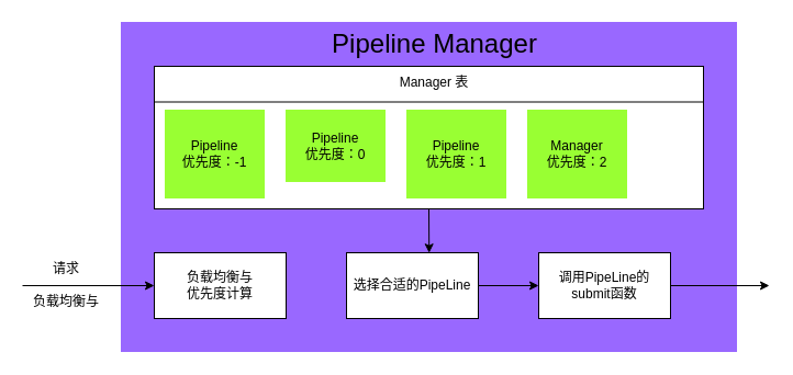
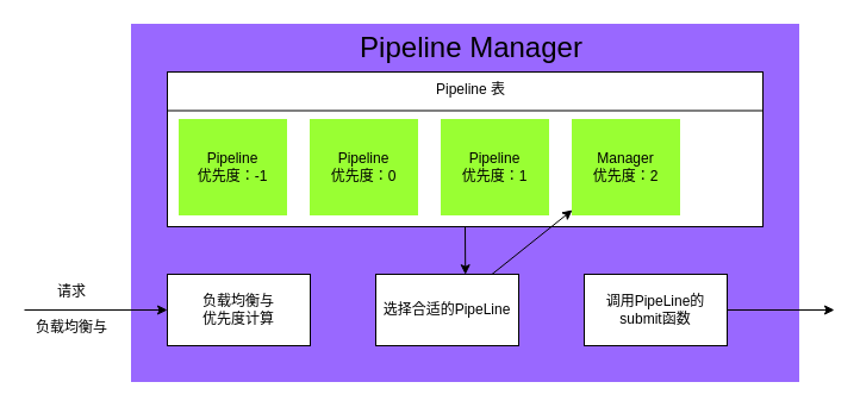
  <mxCell id="0" />
  <mxCell id="1" parent="0" />
  <mxCell id="2" value="" style="rounded=0;whiteSpace=wrap;html=1;fillColor=#9968FF;strokeColor=#9968FF;" vertex="1" parent="1"><mxGeometry x="110" y="20" width="560" height="300" as="geometry" /></mxCell>
  <mxCell id="3" value="&lt;span style=&quot;font-size: 24px;&quot;&gt;Pipeline Manager&lt;/span&gt;" style="text;html=1;align=center;verticalAlign=middle;whiteSpace=wrap;rounded=0;" vertex="1" parent="1"><mxGeometry x="293" y="20" width="205" height="40" as="geometry" /></mxCell>
  <mxCell id="4" value="" style="rounded=0;whiteSpace=wrap;html=1;" vertex="1" parent="1"><mxGeometry x="140" y="60" width="500" height="130" as="geometry" /></mxCell>
  <mxCell id="5" value="" style="endArrow=none;html=1;exitX=0;exitY=0.25;exitDx=0;exitDy=0;entryX=1;entryY=0.25;entryDx=0;entryDy=0;" edge="1" parent="1" source="4" target="4"><mxGeometry width="50" height="50" relative="1" as="geometry"><mxPoint x="580" y="300" as="sourcePoint" /><mxPoint x="630" y="250" as="targetPoint" /></mxGeometry></mxCell>
- <mxCell id="6" value="Manager 表" style="text;html=1;align=center;verticalAlign=middle;whiteSpace=wrap;rounded=0;" vertex="1" parent="1"><mxGeometry x="355" y="60" width="80" height="30" as="geometry" /></mxCell>
+ <mxCell id="6" value="Pipeline 表" style="text;html=1;align=center;verticalAlign=middle;whiteSpace=wrap;rounded=0;" vertex="1" parent="1"><mxGeometry x="355" y="60" width="80" height="30" as="geometry" /></mxCell>
  <mxCell id="7" value="Pipeline&lt;br&gt;优先度：-1" style="rounded=0;whiteSpace=wrap;html=1;strokeColor=#99FF33;fillColor=#99FF33;" vertex="1" parent="1"><mxGeometry x="150" y="100" width="90" height="80" as="geometry" /></mxCell>
- <mxCell id="8" value="Pipeline&lt;br&gt;优先度：0" style="rounded=0;whiteSpace=wrap;html=1;strokeColor=#99FF33;fillColor=#99FF33;" vertex="1" parent="1"><mxGeometry x="260" y="100" width="90" height="65" as="geometry" /></mxCell>
+ <mxCell id="8" value="Pipeline&lt;br&gt;优先度：0" style="rounded=0;whiteSpace=wrap;html=1;strokeColor=#99FF33;fillColor=#99FF33;" vertex="1" parent="1"><mxGeometry x="260" y="100" width="90" height="80" as="geometry" /></mxCell>
  <mxCell id="9" value="Pipeline&lt;br&gt;优先度：1" style="rounded=0;whiteSpace=wrap;html=1;strokeColor=#99FF33;fillColor=#99FF33;" vertex="1" parent="1"><mxGeometry x="370" y="100" width="90" height="80" as="geometry" /></mxCell>
  <mxCell id="10" value="Manager&lt;br&gt;优先度：2" style="rounded=0;whiteSpace=wrap;html=1;strokeColor=#99FF33;fillColor=#99FF33;" vertex="1" parent="1"><mxGeometry x="480" y="100" width="90" height="80" as="geometry" /></mxCell>
  <mxCell id="11" value="负载均衡与&lt;br&gt;优先度计算" style="rounded=0;whiteSpace=wrap;html=1;" vertex="1" parent="1"><mxGeometry x="140" y="230" width="120" height="60" as="geometry" /></mxCell>
  <mxCell id="12" value="" style="endArrow=classic;html=1;entryX=0;entryY=0.5;entryDx=0;entryDy=0;" edge="1" parent="1" target="11"><mxGeometry width="50" height="50" relative="1" as="geometry"><mxPoint x="20" y="260" as="sourcePoint" /><mxPoint x="280" y="220" as="targetPoint" /></mxGeometry></mxCell>
  <mxCell id="13" value="请求" style="text;html=1;align=center;verticalAlign=middle;whiteSpace=wrap;rounded=0;" vertex="1" parent="1"><mxGeometry x="30" y="230" width="60" height="30" as="geometry" /></mxCell>
  <mxCell id="14" value="负载均衡与" style="text;html=1;align=center;verticalAlign=middle;whiteSpace=wrap;rounded=0;" vertex="1" parent="1"><mxGeometry x="20" y="260" width="80" height="30" as="geometry" /></mxCell>
- <mxCell id="15" style="edgeStyle=none;html=1;entryX=0;entryY=0.5;entryDx=0;entryDy=0;" edge="1" parent="1" source="16" target="19"><mxGeometry relative="1" as="geometry" /></mxCell>
+ <mxCell id="15" style="edgeStyle=none;html=1;" edge="1" parent="1" source="16" target="10"><mxGeometry relative="1" as="geometry" /></mxCell>
  <mxCell id="16" value="选择合适的PipeLine" style="rounded=0;whiteSpace=wrap;html=1;" vertex="1" parent="1"><mxGeometry x="315" y="230" width="120" height="60" as="geometry" /></mxCell>
  <mxCell id="17" value="" style="endArrow=classic;html=1;exitX=0.5;exitY=1;exitDx=0;exitDy=0;entryX=0.627;entryY=0.003;entryDx=0;entryDy=0;entryPerimeter=0;" edge="1" parent="1" source="4" target="16"><mxGeometry width="50" height="50" relative="1" as="geometry"><mxPoint x="330" y="220" as="sourcePoint" /><mxPoint x="380" y="170" as="targetPoint" /></mxGeometry></mxCell>
  <mxCell id="18" style="edgeStyle=none;html=1;" edge="1" parent="1" source="19"><mxGeometry relative="1" as="geometry"><mxPoint x="700" y="260" as="targetPoint" /></mxGeometry></mxCell>
  <mxCell id="19" value="调用PipeLine的&lt;br&gt;submit函数" style="rounded=0;whiteSpace=wrap;html=1;" vertex="1" parent="1"><mxGeometry x="490" y="230" width="120" height="60" as="geometry" /></mxCell>
